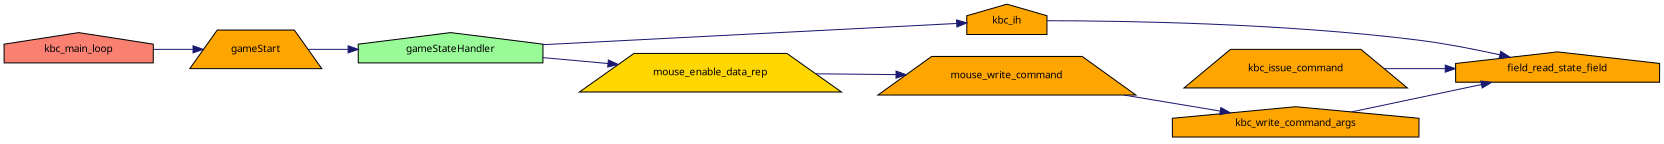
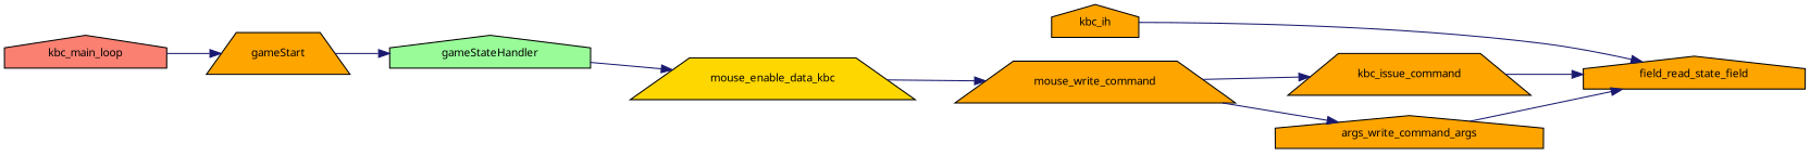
  digraph {
    fontname="Noto Sans"
    rankdir=RL
    node [color=black fillcolor=orange fontname="Noto Sans" fontsize=10 shape=house style=filled]
    edge [color=midnightblue dir=back fontname="Noto Sans" fontsize=10 labelfontname=Helvetica labelfontsize=10 style=solid]
    n1 [fontcolor=black height=0.2 label=field_read_state_field width=0.4]
    n2 [height=0.2 label=kbc_ih width=0.4]
    n3 [height=0.2 label=kbc_issue_command shape=trapezium width=0.4]
-   n4 [height=0.2 label=kbc_write_command_args width=0.4]
+   n4 [height=0.2 label=args_write_command_args width=0.4]
    n5 [fillcolor=palegreen height=0.2 label=gameStateHandler width=0.4]
    n6 [height=0.2 label=mouse_write_command shape=trapezium width=0.4]
    n7 [height=0.2 label=gameStart shape=trapezium width=0.4]
    n8 [fillcolor=salmon height=0.2 label=kbc_main_loop width=0.4]
-   n9 [fillcolor=gold height=0.2 label=mouse_enable_data_rep shape=trapezium width=0.4]
+   n9 [fillcolor=gold height=0.2 label=mouse_enable_data_kbc shape=trapezium width=0.4]
    n1 -> n2
    n1 -> n3
    n1 -> n4
-   n2 -> n5
+   n3 -> n6
    n4 -> n6
    n5 -> n7
    n6 -> n9
    n7 -> n8
    n9 -> n5
  }
